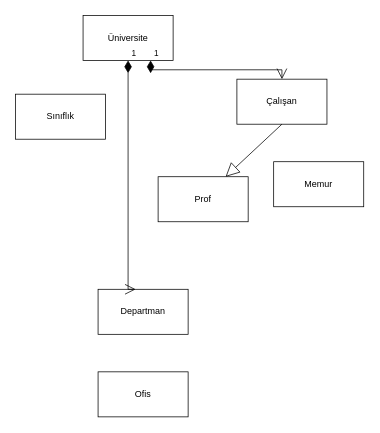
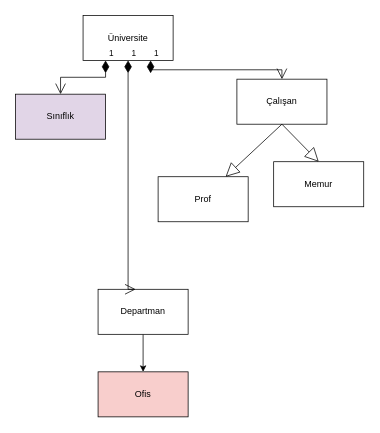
  <mxCell id="0" />
  <mxCell id="1" parent="0" />
- <mxCell id="2" value="Sınıflık" style="rounded=0;whiteSpace=wrap;html=1;" vertex="1" parent="1"><mxGeometry x="20" y="125" width="120" height="60" as="geometry" /></mxCell>
+ <mxCell id="2" value="Sınıflık" style="rounded=0;whiteSpace=wrap;html=1;fillColor=#e1d5e7;" vertex="1" parent="1"><mxGeometry x="20" y="125" width="120" height="60" as="geometry" /></mxCell>
  <mxCell id="3" value="Üniversite" style="rounded=0;whiteSpace=wrap;html=1;" vertex="1" parent="1"><mxGeometry x="110" y="20" width="120" height="60" as="geometry" /></mxCell>
+ <mxCell id="4" style="edgeStyle=orthogonalEdgeStyle;rounded=0;orthogonalLoop=1;jettySize=auto;html=1;exitX=0.5;exitY=1;exitDx=0;exitDy=0;" edge="1" parent="1" source="5" target="7"><mxGeometry relative="1" as="geometry" /></mxCell>
  <mxCell id="5" value="Departman" style="rounded=0;whiteSpace=wrap;html=1;" vertex="1" parent="1"><mxGeometry x="130" y="385" width="120" height="60" as="geometry" /></mxCell>
  <mxCell id="6" value="Çalışan" style="rounded=0;whiteSpace=wrap;html=1;" vertex="1" parent="1"><mxGeometry x="315" y="105" width="120" height="60" as="geometry" /></mxCell>
- <mxCell id="7" value="Ofis" style="rounded=0;whiteSpace=wrap;html=1;" vertex="1" parent="1"><mxGeometry x="130" y="495" width="120" height="60" as="geometry" /></mxCell>
+ <mxCell id="7" value="Ofis" style="rounded=0;whiteSpace=wrap;html=1;fillColor=#f8cecc;" vertex="1" parent="1"><mxGeometry x="130" y="495" width="120" height="60" as="geometry" /></mxCell>
  <mxCell id="8" value="Prof" style="rounded=0;whiteSpace=wrap;html=1;" vertex="1" parent="1"><mxGeometry x="210" y="235" width="120" height="60" as="geometry" /></mxCell>
  <mxCell id="9" value="Memur" style="rounded=0;whiteSpace=wrap;html=1;" vertex="1" parent="1"><mxGeometry x="364" y="215" width="120" height="60" as="geometry" /></mxCell>
+ <mxCell id="10" value="" style="endArrow=block;endSize=16;endFill=0;html=1;rounded=0;exitX=0.5;exitY=1;exitDx=0;exitDy=0;entryX=0.5;entryY=0;entryDx=0;entryDy=0;" edge="1" parent="1" source="6" target="9"><mxGeometry x="1" y="-406" width="160" relative="1" as="geometry"><mxPoint x="250" y="355" as="sourcePoint" /><mxPoint x="410" y="355" as="targetPoint" /><mxPoint x="191" y="121" as="offset" /></mxGeometry></mxCell>
  <mxCell id="11" value="" style="endArrow=block;endSize=16;endFill=0;html=1;rounded=0;exitX=0.5;exitY=1;exitDx=0;exitDy=0;entryX=0.75;entryY=0;entryDx=0;entryDy=0;" edge="1" parent="1" source="6" target="8"><mxGeometry x="1" y="-215" width="160" relative="1" as="geometry"><mxPoint x="170" y="365" as="sourcePoint" /><mxPoint x="330" y="365" as="targetPoint" /><Array as="points" /><mxPoint x="80" y="-15" as="offset" /></mxGeometry></mxCell>
  <mxCell id="12" value="1" style="endArrow=open;html=1;endSize=12;startArrow=diamondThin;startSize=14;startFill=1;edgeStyle=orthogonalEdgeStyle;align=left;verticalAlign=bottom;rounded=0;exitX=0.5;exitY=1;exitDx=0;exitDy=0;" edge="1" parent="1" source="3"><mxGeometry x="-1" y="3" relative="1" as="geometry"><mxPoint x="170" y="365" as="sourcePoint" /><mxPoint x="180" y="385" as="targetPoint" /><Array as="points"><mxPoint x="180" y="385" /></Array></mxGeometry></mxCell>
  <mxCell id="13" value="1" style="endArrow=open;html=1;endSize=12;startArrow=diamondThin;startSize=14;startFill=1;edgeStyle=orthogonalEdgeStyle;align=left;verticalAlign=bottom;rounded=0;exitX=0.75;exitY=1;exitDx=0;exitDy=0;entryX=0.5;entryY=0;entryDx=0;entryDy=0;" edge="1" parent="1" source="3" target="6"><mxGeometry x="-1" y="3" relative="1" as="geometry"><mxPoint x="170" y="365" as="sourcePoint" /><mxPoint x="330" y="365" as="targetPoint" /></mxGeometry></mxCell>
+ <mxCell id="14" value="1" style="endArrow=open;html=1;endSize=12;startArrow=diamondThin;startSize=14;startFill=1;edgeStyle=orthogonalEdgeStyle;align=left;verticalAlign=bottom;rounded=0;exitX=0.25;exitY=1;exitDx=0;exitDy=0;entryX=0.5;entryY=0;entryDx=0;entryDy=0;" edge="1" parent="1" source="3" target="2"><mxGeometry x="-1" y="3" relative="1" as="geometry"><mxPoint x="170" y="365" as="sourcePoint" /><mxPoint x="330" y="365" as="targetPoint" /></mxGeometry></mxCell>
